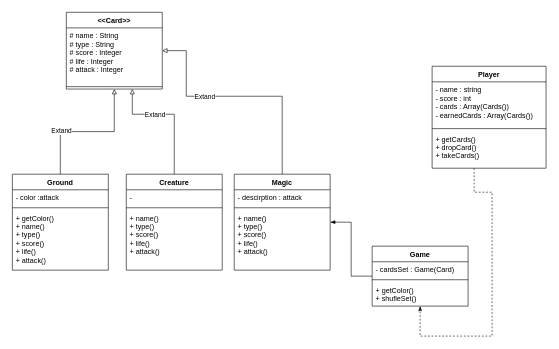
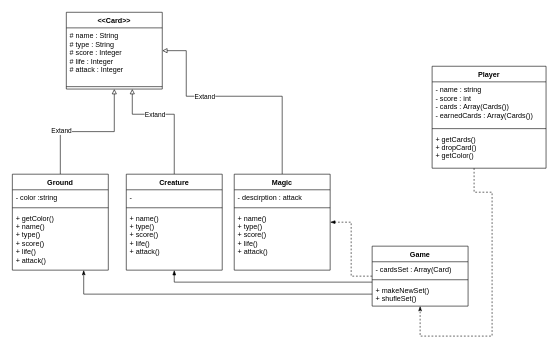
  <mxCell id="0" />
  <mxCell id="1" parent="0" />
  <mxCell id="2" style="edgeStyle=orthogonalEdgeStyle;rounded=0;orthogonalLoop=1;jettySize=auto;html=1;endArrow=block;endFill=0;" parent="1" source="23" target="13" edge="1"><mxGeometry relative="1" as="geometry"><Array as="points" /><mxPoint x="300" y="320" as="sourcePoint" /></mxGeometry></mxCell>
  <mxCell id="3" value="Extand" style="edgeLabel;html=1;align=center;verticalAlign=middle;resizable=0;points=[];" parent="2" vertex="1" connectable="0"><mxGeometry x="-0.38" y="2" relative="1" as="geometry"><mxPoint as="offset" /></mxGeometry></mxCell>
  <mxCell id="4" style="edgeStyle=orthogonalEdgeStyle;rounded=0;orthogonalLoop=1;jettySize=auto;html=1;endArrow=block;endFill=0;" parent="1" source="31" target="13" edge="1"><mxGeometry relative="1" as="geometry"><Array as="points"><mxPoint x="470" y="160" /><mxPoint x="310" y="160" /><mxPoint x="310" y="84" /></Array><mxPoint x="700" y="320" as="sourcePoint" /></mxGeometry></mxCell>
  <mxCell id="5" value="Extand" style="edgeLabel;html=1;align=center;verticalAlign=middle;resizable=0;points=[];" parent="4" vertex="1" connectable="0"><mxGeometry x="-0.251" y="-5" relative="1" as="geometry"><mxPoint x="-108" y="5" as="offset" /></mxGeometry></mxCell>
  <mxCell id="6" style="edgeStyle=orthogonalEdgeStyle;rounded=0;orthogonalLoop=1;jettySize=auto;html=1;endArrow=block;endFill=0;" parent="1" source="27" target="13" edge="1"><mxGeometry relative="1" as="geometry"><mxPoint x="510" y="320" as="sourcePoint" /><Array as="points"><mxPoint x="290" y="190" /><mxPoint x="220" y="190" /></Array></mxGeometry></mxCell>
  <mxCell id="7" value="Extand" style="edgeLabel;html=1;align=center;verticalAlign=middle;resizable=0;points=[];" parent="6" vertex="1" connectable="0"><mxGeometry x="0.259" relative="1" as="geometry"><mxPoint as="offset" /></mxGeometry></mxCell>
  <mxCell id="8" value="Player" style="swimlane;fontStyle=1;align=center;verticalAlign=top;childLayout=stackLayout;horizontal=1;startSize=26;horizontalStack=0;resizeParent=1;resizeParentMax=0;resizeLast=0;collapsible=1;marginBottom=0;" parent="1" vertex="1"><mxGeometry x="720" y="110" width="190" height="170" as="geometry" /></mxCell>
  <mxCell id="9" value="- name : string&#10;- score : int&#10;- cards : Array(Cards())&#10;- earnedCards : Array(Cards())" style="text;strokeColor=none;fillColor=none;align=left;verticalAlign=top;spacingLeft=4;spacingRight=4;overflow=hidden;rotatable=0;points=[[0,0.5],[1,0.5]];portConstraint=eastwest;" parent="8" vertex="1"><mxGeometry y="26" width="190" height="74" as="geometry" /></mxCell>
  <mxCell id="10" value="" style="line;strokeWidth=1;fillColor=none;align=left;verticalAlign=middle;spacingTop=-1;spacingLeft=3;spacingRight=3;rotatable=0;labelPosition=right;points=[];portConstraint=eastwest;" parent="8" vertex="1"><mxGeometry y="100" width="190" height="8" as="geometry" /></mxCell>
- <mxCell id="11" value="+ getCards()&#10;+ dropCard()&#10;+ takeCards()" style="text;strokeColor=none;fillColor=none;align=left;verticalAlign=top;spacingLeft=4;spacingRight=4;overflow=hidden;rotatable=0;points=[[0,0.5],[1,0.5]];portConstraint=eastwest;" parent="8" vertex="1"><mxGeometry y="108" width="190" height="62" as="geometry" /></mxCell>
+ <mxCell id="11" value="+ getCards()&#10;+ dropCard()&#10;+ getColor()" style="text;strokeColor=none;fillColor=none;align=left;verticalAlign=top;spacingLeft=4;spacingRight=4;overflow=hidden;rotatable=0;points=[[0,0.5],[1,0.5]];portConstraint=eastwest;" parent="8" vertex="1"><mxGeometry y="108" width="190" height="62" as="geometry" /></mxCell>
  <mxCell id="12" style="edgeStyle=orthogonalEdgeStyle;rounded=0;orthogonalLoop=1;jettySize=auto;html=1;endArrow=classicThin;endFill=1;dashed=1;" parent="1" source="8" target="19" edge="1"><mxGeometry relative="1" as="geometry"><Array as="points"><mxPoint x="790" y="320" /><mxPoint x="820" y="320" /><mxPoint x="820" y="560" /></Array></mxGeometry></mxCell>
  <mxCell id="13" value="&lt;&lt;Card&gt;&gt;" style="swimlane;fontStyle=1;align=center;verticalAlign=top;childLayout=stackLayout;horizontal=1;startSize=26;horizontalStack=0;resizeParent=1;resizeParentMax=0;resizeLast=0;collapsible=1;marginBottom=0;" parent="1" vertex="1"><mxGeometry x="110" y="20" width="160" height="128" as="geometry" /></mxCell>
  <mxCell id="14" value="# name : String&#10;# type : String&#10;# score : Integer&#10;# life : Integer&#10;# attack : Integer" style="text;strokeColor=none;fillColor=none;align=left;verticalAlign=top;spacingLeft=4;spacingRight=4;overflow=hidden;rotatable=0;points=[[0,0.5],[1,0.5]];portConstraint=eastwest;" parent="13" vertex="1"><mxGeometry y="26" width="160" height="94" as="geometry" /></mxCell>
  <mxCell id="15" value="" style="line;strokeWidth=1;fillColor=none;align=left;verticalAlign=middle;spacingTop=-1;spacingLeft=3;spacingRight=3;rotatable=0;labelPosition=right;points=[];portConstraint=eastwest;" parent="13" vertex="1"><mxGeometry y="120" width="160" height="8" as="geometry" /></mxCell>
- <mxCell id="16" style="edgeStyle=orthogonalEdgeStyle;rounded=0;orthogonalLoop=1;jettySize=auto;html=1;endArrow=blockThin;endFill=1;" edge="1" parent="1" source="19" target="31"><mxGeometry relative="1" as="geometry" /></mxCell>
+ <mxCell id="16" style="edgeStyle=orthogonalEdgeStyle;rounded=0;orthogonalLoop=1;jettySize=auto;html=1;endArrow=blockThin;endFill=1;dashed=1;" edge="1" parent="1" source="19" target="31"><mxGeometry relative="1" as="geometry" /></mxCell>
+ <mxCell id="17" style="edgeStyle=orthogonalEdgeStyle;rounded=0;orthogonalLoop=1;jettySize=auto;html=1;endArrow=blockThin;endFill=1;" edge="1" parent="1" source="19" target="27"><mxGeometry relative="1" as="geometry"><Array as="points"><mxPoint x="290" y="470" /></Array></mxGeometry></mxCell>
+ <mxCell id="18" style="edgeStyle=orthogonalEdgeStyle;rounded=0;orthogonalLoop=1;jettySize=auto;html=1;endArrow=classicThin;endFill=1;" edge="1" parent="1" source="19" target="23"><mxGeometry relative="1" as="geometry"><Array as="points"><mxPoint x="139" y="490" /></Array></mxGeometry></mxCell>
  <mxCell id="19" value="Game" style="swimlane;fontStyle=1;align=center;verticalAlign=top;childLayout=stackLayout;horizontal=1;startSize=26;horizontalStack=0;resizeParent=1;resizeParentMax=0;resizeLast=0;collapsible=1;marginBottom=0;" parent="1" vertex="1"><mxGeometry x="620" y="410" width="160" height="100" as="geometry" /></mxCell>
- <mxCell id="20" value="- cardsSet : Game(Card)&#10;" style="text;strokeColor=none;fillColor=none;align=left;verticalAlign=top;spacingLeft=4;spacingRight=4;overflow=hidden;rotatable=0;points=[[0,0.5],[1,0.5]];portConstraint=eastwest;" parent="19" vertex="1"><mxGeometry y="26" width="160" height="26" as="geometry" /></mxCell>
+ <mxCell id="20" value="- cardsSet : Array(Card)&#10;" style="text;strokeColor=none;fillColor=none;align=left;verticalAlign=top;spacingLeft=4;spacingRight=4;overflow=hidden;rotatable=0;points=[[0,0.5],[1,0.5]];portConstraint=eastwest;" parent="19" vertex="1"><mxGeometry y="26" width="160" height="26" as="geometry" /></mxCell>
  <mxCell id="21" value="" style="line;strokeWidth=1;fillColor=none;align=left;verticalAlign=middle;spacingTop=-1;spacingLeft=3;spacingRight=3;rotatable=0;labelPosition=right;points=[];portConstraint=eastwest;" parent="19" vertex="1"><mxGeometry y="52" width="160" height="8" as="geometry" /></mxCell>
- <mxCell id="22" value="+ getColor()&#10;+ shufleSet()" style="text;strokeColor=none;fillColor=none;align=left;verticalAlign=top;spacingLeft=4;spacingRight=4;overflow=hidden;rotatable=0;points=[[0,0.5],[1,0.5]];portConstraint=eastwest;" parent="19" vertex="1"><mxGeometry y="60" width="160" height="40" as="geometry" /></mxCell>
+ <mxCell id="22" value="+ makeNewSet()&#10;+ shufleSet()" style="text;strokeColor=none;fillColor=none;align=left;verticalAlign=top;spacingLeft=4;spacingRight=4;overflow=hidden;rotatable=0;points=[[0,0.5],[1,0.5]];portConstraint=eastwest;" parent="19" vertex="1"><mxGeometry y="60" width="160" height="40" as="geometry" /></mxCell>
  <mxCell id="23" value="Ground" style="swimlane;fontStyle=1;align=center;verticalAlign=top;childLayout=stackLayout;horizontal=1;startSize=26;horizontalStack=0;resizeParent=1;resizeParentMax=0;resizeLast=0;collapsible=1;marginBottom=0;" vertex="1" parent="1"><mxGeometry x="20" y="290" width="160" height="160" as="geometry" /></mxCell>
- <mxCell id="24" value="- color :attack" style="text;strokeColor=none;fillColor=none;align=left;verticalAlign=top;spacingLeft=4;spacingRight=4;overflow=hidden;rotatable=0;points=[[0,0.5],[1,0.5]];portConstraint=eastwest;" vertex="1" parent="23"><mxGeometry y="26" width="160" height="26" as="geometry" /></mxCell>
+ <mxCell id="24" value="- color :string" style="text;strokeColor=none;fillColor=none;align=left;verticalAlign=top;spacingLeft=4;spacingRight=4;overflow=hidden;rotatable=0;points=[[0,0.5],[1,0.5]];portConstraint=eastwest;" vertex="1" parent="23"><mxGeometry y="26" width="160" height="26" as="geometry" /></mxCell>
  <mxCell id="25" value="" style="line;strokeWidth=1;fillColor=none;align=left;verticalAlign=middle;spacingTop=-1;spacingLeft=3;spacingRight=3;rotatable=0;labelPosition=right;points=[];portConstraint=eastwest;" vertex="1" parent="23"><mxGeometry y="52" width="160" height="8" as="geometry" /></mxCell>
  <mxCell id="26" value="+ getColor()&#10;+ name()&#10;+ type()&#10;+ score()&#10;+ life()&#10;+ attack()" style="text;strokeColor=none;fillColor=none;align=left;verticalAlign=top;spacingLeft=4;spacingRight=4;overflow=hidden;rotatable=0;points=[[0,0.5],[1,0.5]];portConstraint=eastwest;" vertex="1" parent="23"><mxGeometry y="60" width="160" height="100" as="geometry" /></mxCell>
  <mxCell id="27" value="Creature" style="swimlane;fontStyle=1;align=center;verticalAlign=top;childLayout=stackLayout;horizontal=1;startSize=26;horizontalStack=0;resizeParent=1;resizeParentMax=0;resizeLast=0;collapsible=1;marginBottom=0;" vertex="1" parent="1"><mxGeometry x="210" y="290" width="160" height="160" as="geometry" /></mxCell>
  <mxCell id="28" value="-" style="text;strokeColor=none;fillColor=none;align=left;verticalAlign=top;spacingLeft=4;spacingRight=4;overflow=hidden;rotatable=0;points=[[0,0.5],[1,0.5]];portConstraint=eastwest;" vertex="1" parent="27"><mxGeometry y="26" width="160" height="26" as="geometry" /></mxCell>
  <mxCell id="29" value="" style="line;strokeWidth=1;fillColor=none;align=left;verticalAlign=middle;spacingTop=-1;spacingLeft=3;spacingRight=3;rotatable=0;labelPosition=right;points=[];portConstraint=eastwest;" vertex="1" parent="27"><mxGeometry y="52" width="160" height="8" as="geometry" /></mxCell>
  <mxCell id="30" value="+ name()&#10;+ type()&#10;+ score()&#10;+ life()&#10;+ attack()" style="text;strokeColor=none;fillColor=none;align=left;verticalAlign=top;spacingLeft=4;spacingRight=4;overflow=hidden;rotatable=0;points=[[0,0.5],[1,0.5]];portConstraint=eastwest;" vertex="1" parent="27"><mxGeometry y="60" width="160" height="100" as="geometry" /></mxCell>
  <mxCell id="31" value="Magic" style="swimlane;fontStyle=1;align=center;verticalAlign=top;childLayout=stackLayout;horizontal=1;startSize=26;horizontalStack=0;resizeParent=1;resizeParentMax=0;resizeLast=0;collapsible=1;marginBottom=0;" vertex="1" parent="1"><mxGeometry x="390" y="290" width="160" height="160" as="geometry" /></mxCell>
  <mxCell id="32" value="- descirption : attack" style="text;strokeColor=none;fillColor=none;align=left;verticalAlign=top;spacingLeft=4;spacingRight=4;overflow=hidden;rotatable=0;points=[[0,0.5],[1,0.5]];portConstraint=eastwest;" vertex="1" parent="31"><mxGeometry y="26" width="160" height="26" as="geometry" /></mxCell>
  <mxCell id="33" value="" style="line;strokeWidth=1;fillColor=none;align=left;verticalAlign=middle;spacingTop=-1;spacingLeft=3;spacingRight=3;rotatable=0;labelPosition=right;points=[];portConstraint=eastwest;" vertex="1" parent="31"><mxGeometry y="52" width="160" height="8" as="geometry" /></mxCell>
  <mxCell id="34" value="+ name()&#10;+ type()&#10;+ score()&#10;+ life()&#10;+ attack()" style="text;strokeColor=none;fillColor=none;align=left;verticalAlign=top;spacingLeft=4;spacingRight=4;overflow=hidden;rotatable=0;points=[[0,0.5],[1,0.5]];portConstraint=eastwest;" vertex="1" parent="31"><mxGeometry y="60" width="160" height="100" as="geometry" /></mxCell>
